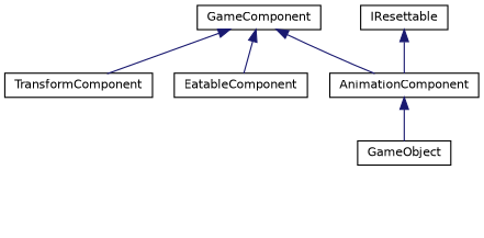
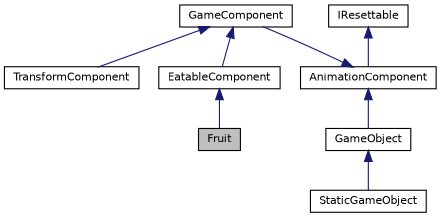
  digraph {
    node [color=black fillcolor=white fontname=Helvetica fontsize=10 shape=record style=filled]
    edge [color=midnightblue dir=back fontname=Helvetica fontsize=10 labelfontname=Helvetica labelfontsize=10 style=solid]
+   n1 [fillcolor=grey75 fontcolor=black height=0.2 label=Fruit width=0.4]
+   n2 [height=0.2 label=StaticGameObject width=0.4]
    n3 [height=0.2 label=GameObject width=0.4]
    n4 [height=0.2 label=TransformComponent width=0.4]
    n5 [height=0.2 label=GameComponent width=0.4]
    n6 [height=0.2 label=AnimationComponent width=0.4]
    n7 [height=0.2 label=EatableComponent width=0.4]
    n8 [height=0.2 label=IResettable width=0.4]
+   n3 -> n2
    n5 -> n4
-   n5 -> n6
+   n6 -> n5
    n5 -> n7
    n6 -> n3
+   n7 -> n1
    n8 -> n6
  }
